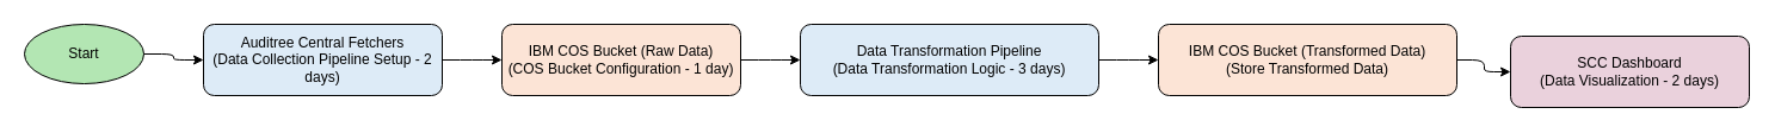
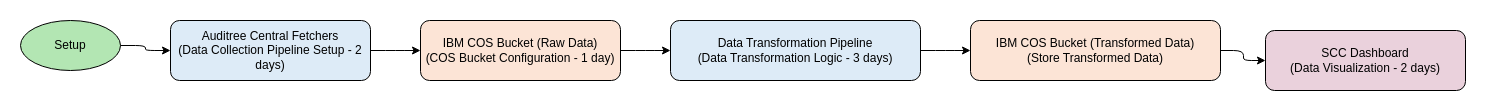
  <mxCell id="0" />
  <mxCell id="1" parent="0" />
- <mxCell id="2" value="Start" style="ellipse;whiteSpace=wrap;html=1;fillColor=#B3E6B3" vertex="1" parent="1"><mxGeometry x="20" y="20" width="100" height="50" as="geometry" /></mxCell>
+ <mxCell id="2" value="Setup" style="ellipse;whiteSpace=wrap;html=1;fillColor=#B3E6B3" vertex="1" parent="1"><mxGeometry x="20" y="20" width="100" height="50" as="geometry" /></mxCell>
  <mxCell id="3" value="Auditree Central Fetchers&#10;(Data Collection Pipeline Setup - 2 days)" style="rounded=1;whiteSpace=wrap;html=1;fillColor=#DDEBF7" vertex="1" parent="1"><mxGeometry x="170" y="20" width="200" height="60" as="geometry" /></mxCell>
  <mxCell id="4" value="IBM COS Bucket (Raw Data)&#10;(COS Bucket Configuration - 1 day)" style="rounded=1;whiteSpace=wrap;html=1;fillColor=#FCE4D6" vertex="1" parent="1"><mxGeometry x="420" y="20" width="200" height="60" as="geometry" /></mxCell>
  <mxCell id="5" value="Data Transformation Pipeline&#10;(Data Transformation Logic - 3 days)" style="rounded=1;whiteSpace=wrap;html=1;fillColor=#DDEBF7" vertex="1" parent="1"><mxGeometry x="670" y="20" width="250" height="60" as="geometry" /></mxCell>
  <mxCell id="6" value="IBM COS Bucket (Transformed Data)&#10;(Store Transformed Data)" style="rounded=1;whiteSpace=wrap;html=1;fillColor=#FCE4D6" vertex="1" parent="1"><mxGeometry x="970" y="20" width="250" height="60" as="geometry" /></mxCell>
  <mxCell id="7" value="SCC Dashboard&#10;(Data Visualization - 2 days)" style="rounded=1;whiteSpace=wrap;html=1;fillColor=#EAD1DC" vertex="1" parent="1"><mxGeometry x="1265" y="30" width="200" height="60" as="geometry" /></mxCell>
  <mxCell id="8" style="edgeStyle=elbowEdgeStyle;elbow=horizontal;rounded=1;html=1;" edge="1" parent="1" source="2" target="3"><mxGeometry relative="1" as="geometry" /></mxCell>
  <mxCell id="9" style="edgeStyle=elbowEdgeStyle;elbow=horizontal;rounded=1;html=1;" edge="1" parent="1" source="3" target="4"><mxGeometry relative="1" as="geometry" /></mxCell>
  <mxCell id="10" style="edgeStyle=elbowEdgeStyle;elbow=horizontal;rounded=1;html=1;" edge="1" parent="1" source="4" target="5"><mxGeometry relative="1" as="geometry" /></mxCell>
  <mxCell id="11" style="edgeStyle=elbowEdgeStyle;elbow=horizontal;rounded=1;html=1;" edge="1" parent="1" source="5" target="6"><mxGeometry relative="1" as="geometry" /></mxCell>
  <mxCell id="12" style="edgeStyle=elbowEdgeStyle;elbow=horizontal;rounded=1;html=1;" edge="1" parent="1" source="6" target="7"><mxGeometry relative="1" as="geometry" /></mxCell>
